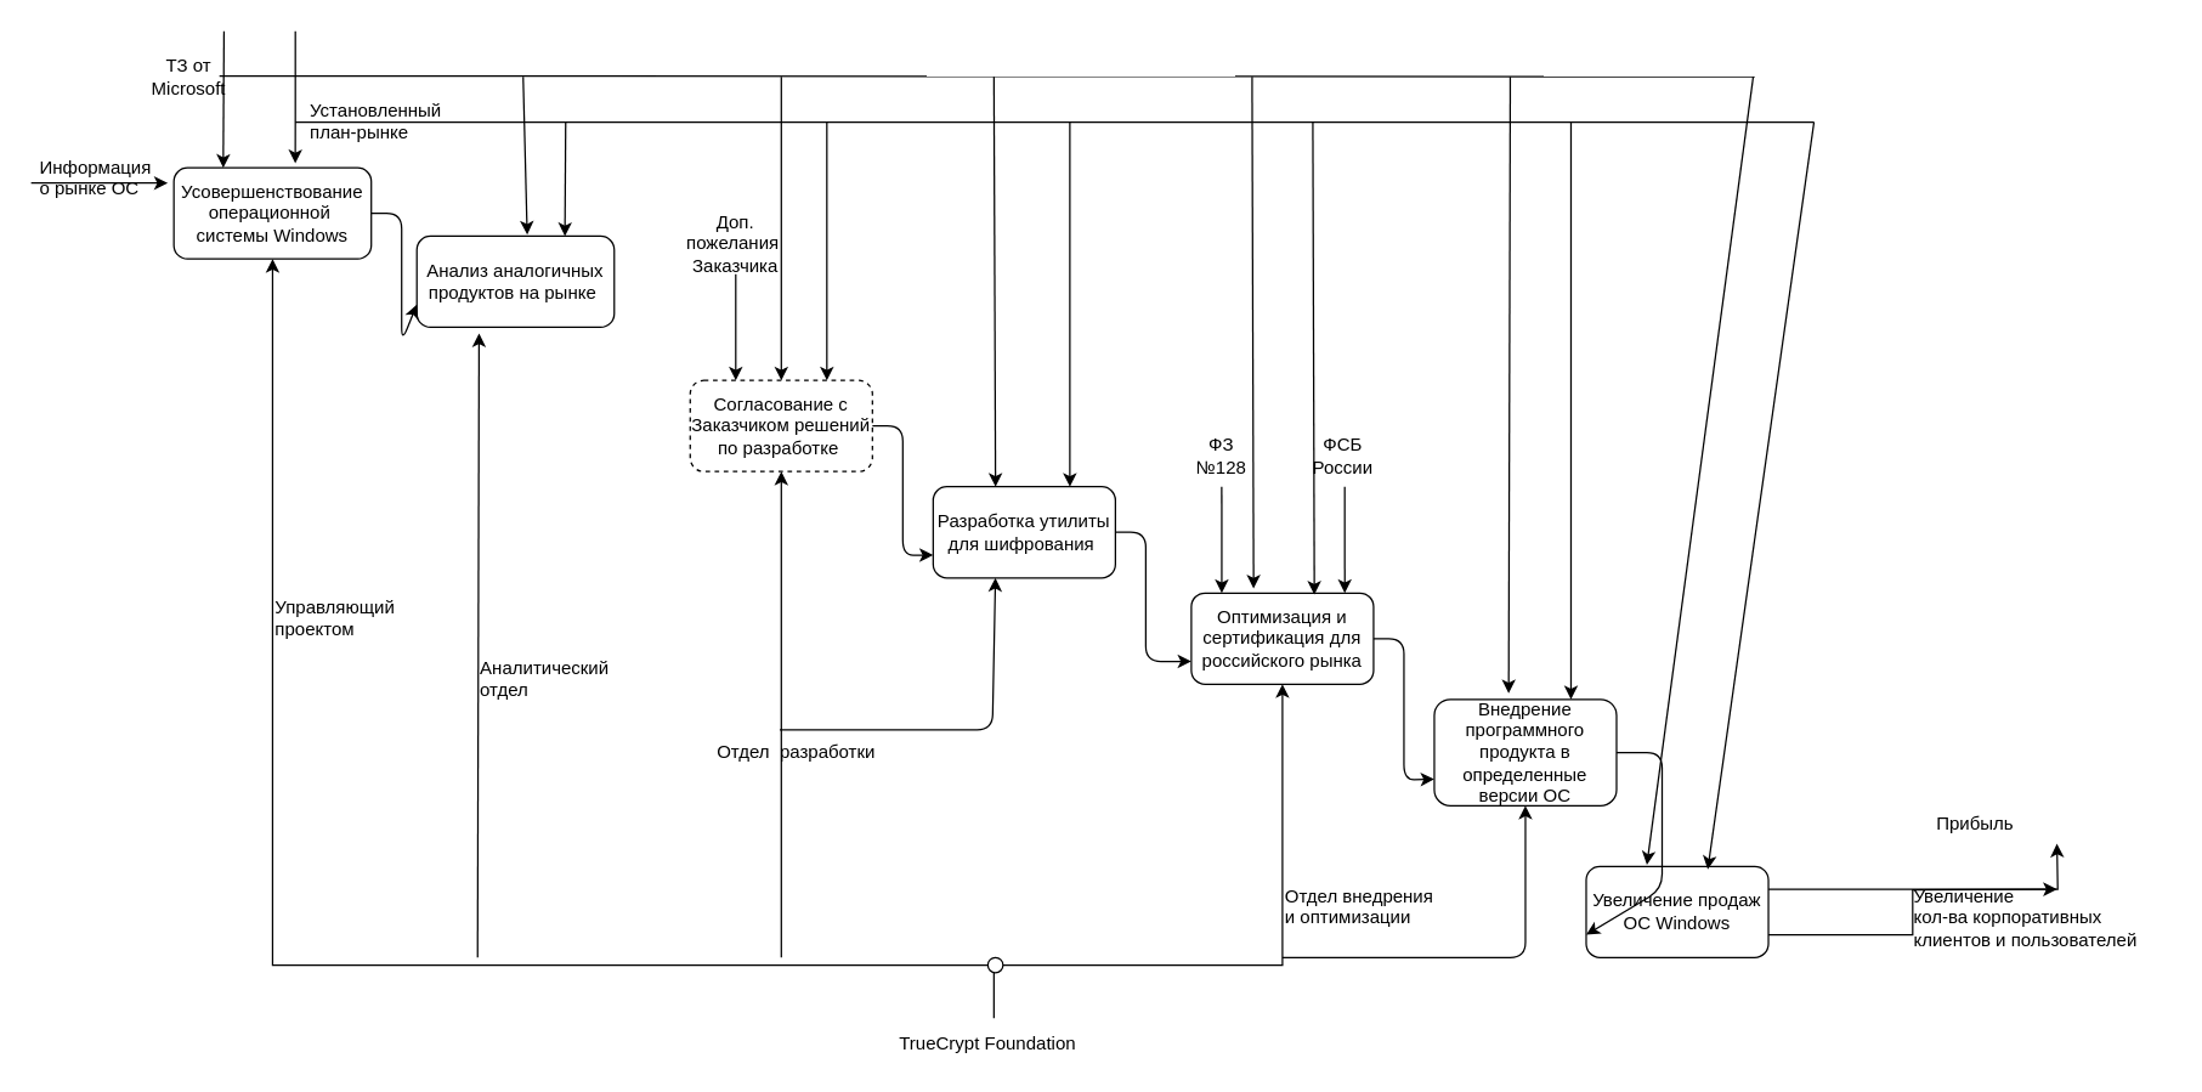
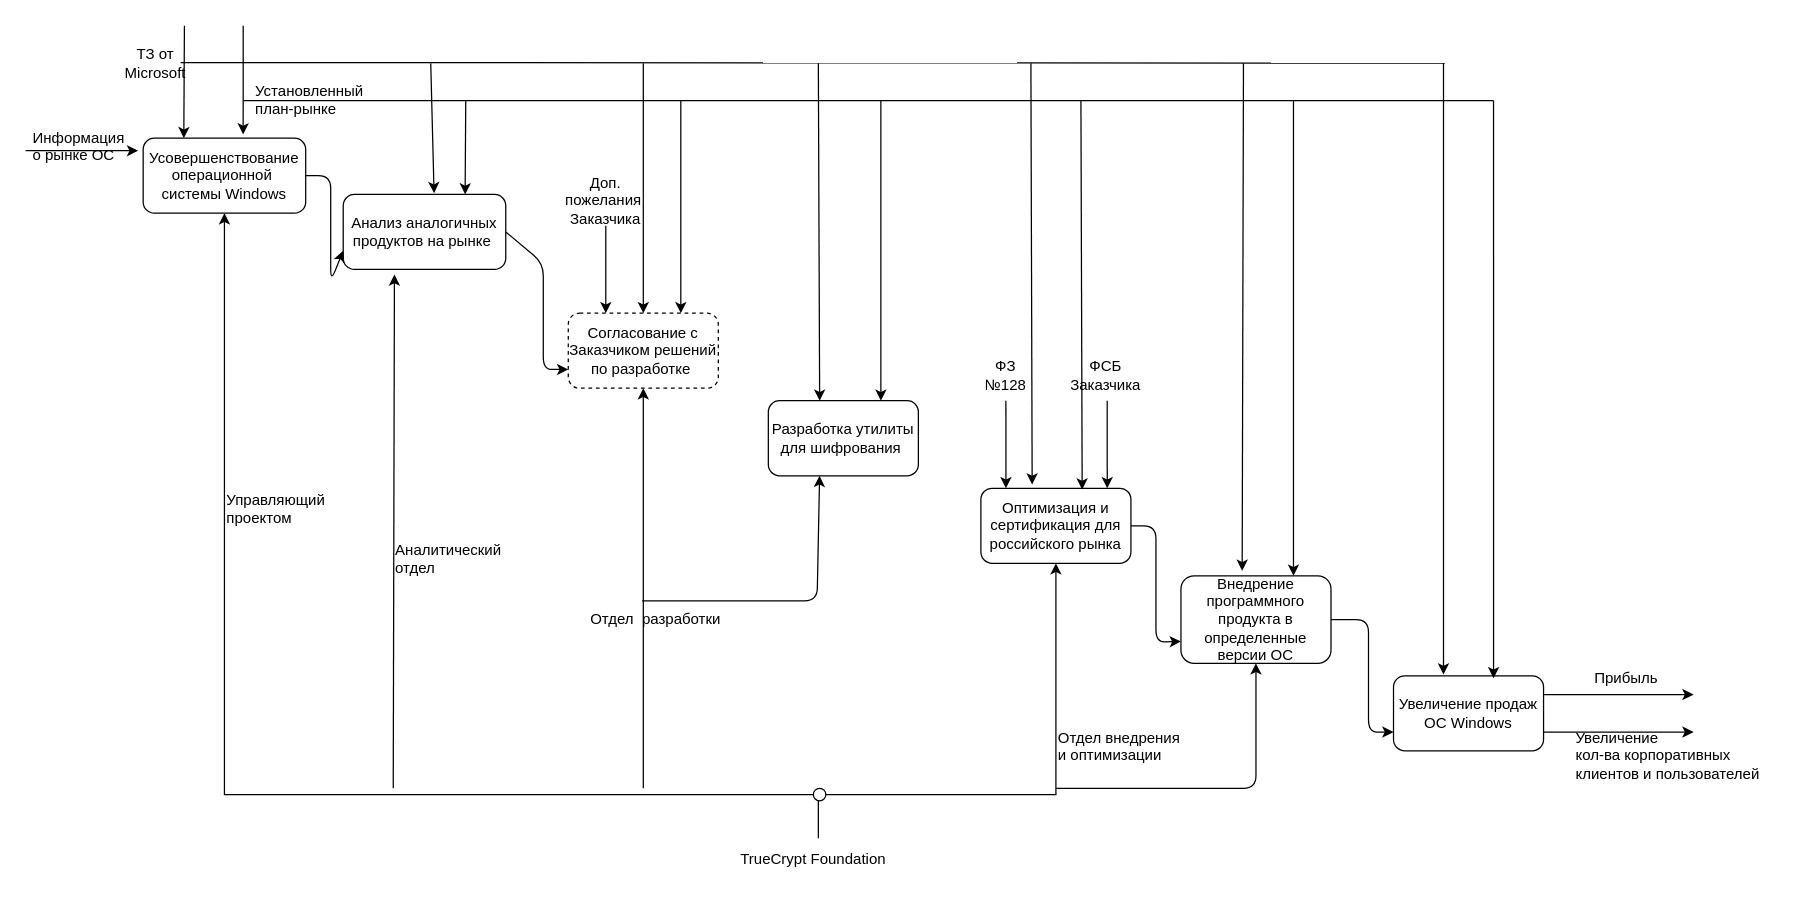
  <mxCell id="0" />
  <mxCell id="1" parent="0" />
  <mxCell id="2" value="Усовершенствование&lt;br&gt;операционной&amp;nbsp;&lt;br&gt;системы Windows" style="rounded=1;whiteSpace=wrap;html=1;" parent="1" vertex="1"><mxGeometry x="114" y="110" width="130" height="60" as="geometry" /></mxCell>
  <mxCell id="3" value="Анализ аналогичных продуктов на рынке&amp;nbsp;" style="rounded=1;whiteSpace=wrap;html=1;" parent="1" vertex="1"><mxGeometry x="274" y="155" width="130" height="60" as="geometry" /></mxCell>
  <mxCell id="4" value="Согласование с Заказчиком решений по разработке&amp;nbsp;" style="rounded=1;whiteSpace=wrap;html=1;dashed=1;" parent="1" vertex="1"><mxGeometry x="454" y="250" width="120" height="60" as="geometry" /></mxCell>
  <mxCell id="5" value="Разработка утилиты для шифрования&amp;nbsp;" style="rounded=1;whiteSpace=wrap;html=1;" parent="1" vertex="1"><mxGeometry x="614" y="320" width="120" height="60" as="geometry" /></mxCell>
  <mxCell id="6" value="Оптимизация и сертификация для российского рынка" style="rounded=1;whiteSpace=wrap;html=1;" parent="1" vertex="1"><mxGeometry x="784" y="390" width="120" height="60" as="geometry" /></mxCell>
  <mxCell id="7" value="Внедрение программного продукта в определенные версии ОС" style="rounded=1;whiteSpace=wrap;html=1;" parent="1" vertex="1"><mxGeometry x="944" y="460" width="120" height="70" as="geometry" /></mxCell>
  <mxCell id="8" style="edgeStyle=orthogonalEdgeStyle;rounded=0;orthogonalLoop=1;jettySize=auto;html=1;exitX=1;exitY=0.25;exitDx=0;exitDy=0;" parent="1" source="10" edge="1"><mxGeometry relative="1" as="geometry"><mxPoint x="1354" y="555" as="targetPoint" /></mxGeometry></mxCell>
  <mxCell id="9" style="edgeStyle=orthogonalEdgeStyle;rounded=0;orthogonalLoop=1;jettySize=auto;html=1;exitX=1;exitY=0.75;exitDx=0;exitDy=0;" parent="1" source="10" edge="1"><mxGeometry relative="1" as="geometry"><mxPoint x="1354" y="585" as="targetPoint" /></mxGeometry></mxCell>
- <mxCell id="10" value="Увеличение продаж ОС Windows" style="rounded=1;whiteSpace=wrap;html=1;" parent="1" vertex="1"><mxGeometry x="1044" y="570" width="120" height="60" as="geometry" /></mxCell>
+ <mxCell id="10" value="Увеличение продаж ОС Windows" style="rounded=1;whiteSpace=wrap;html=1;" parent="1" vertex="1"><mxGeometry x="1114" y="540" width="120" height="60" as="geometry" /></mxCell>
  <mxCell id="11" value="" style="endArrow=classic;html=1;entryX=0.25;entryY=0;entryDx=0;entryDy=0;" parent="1" target="2" edge="1"><mxGeometry width="50" height="50" relative="1" as="geometry"><mxPoint x="147" y="20" as="sourcePoint" /><mxPoint x="204" as="targetPoint" y="40" /></mxGeometry></mxCell>
  <mxCell id="12" value="ТЗ от&lt;br&gt;Microsoft" style="text;html=1;strokeColor=none;fillColor=none;align=center;verticalAlign=middle;whiteSpace=wrap;rounded=0;" parent="1" vertex="1"><mxGeometry x="104" width="40" height="20" as="geometry" y="40" /></mxCell>
  <mxCell id="13" value="" style="endArrow=classic;html=1;entryX=0.615;entryY=-0.05;entryDx=0;entryDy=0;entryPerimeter=0;" parent="1" target="2" edge="1"><mxGeometry width="50" height="50" relative="1" as="geometry"><mxPoint x="194" y="20" as="sourcePoint" /><mxPoint x="234" y="20" as="targetPoint" /><Array as="points"><mxPoint x="194" y="60" /><mxPoint x="194" y="80" /></Array></mxGeometry></mxCell>
  <mxCell id="14" value="" style="endArrow=none;html=1;" parent="1" edge="1"><mxGeometry width="50" height="50" relative="1" as="geometry"><mxPoint x="194" y="80" as="sourcePoint" /><mxPoint x="1194" y="80" as="targetPoint" /></mxGeometry></mxCell>
  <mxCell id="15" value="" style="endArrow=classic;html=1;entryX=0.75;entryY=0;entryDx=0;entryDy=0;" parent="1" target="7" edge="1"><mxGeometry width="50" height="50" relative="1" as="geometry"><mxPoint x="1034" y="80" as="sourcePoint" /><mxPoint x="1084" y="150" as="targetPoint" /></mxGeometry></mxCell>
  <mxCell id="16" value="" style="endArrow=classic;html=1;entryX=0.675;entryY=0.017;entryDx=0;entryDy=0;entryPerimeter=0;" parent="1" target="6" edge="1"><mxGeometry width="50" height="50" relative="1" as="geometry"><mxPoint x="864" y="80" as="sourcePoint" /><mxPoint x="974" y="150" as="targetPoint" /></mxGeometry></mxCell>
  <mxCell id="17" value="" style="endArrow=classic;html=1;entryX=0.75;entryY=0;entryDx=0;entryDy=0;" parent="1" target="5" edge="1"><mxGeometry width="50" height="50" relative="1" as="geometry"><mxPoint x="704" y="80" as="sourcePoint" /><mxPoint x="724" y="180" as="targetPoint" /></mxGeometry></mxCell>
  <mxCell id="18" value="" style="endArrow=classic;html=1;entryX=0.75;entryY=0;entryDx=0;entryDy=0;" parent="1" target="4" edge="1"><mxGeometry width="50" height="50" relative="1" as="geometry"><mxPoint x="544" y="80" as="sourcePoint" /><mxPoint x="604" y="110" as="targetPoint" /></mxGeometry></mxCell>
  <mxCell id="19" value="" style="endArrow=classic;html=1;entryX=0.667;entryY=0.033;entryDx=0;entryDy=0;entryPerimeter=0;" parent="1" target="10" edge="1"><mxGeometry width="50" height="50" relative="1" as="geometry"><mxPoint x="1194" y="80" as="sourcePoint" /><mxPoint x="1264" y="210" as="targetPoint" /></mxGeometry></mxCell>
  <mxCell id="20" value="" style="endArrow=classic;html=1;entryX=0.75;entryY=0;entryDx=0;entryDy=0;" parent="1" target="3" edge="1"><mxGeometry width="50" height="50" relative="1" as="geometry"><mxPoint x="372" y="80" as="sourcePoint" /><mxPoint x="484" y="140" as="targetPoint" /></mxGeometry></mxCell>
  <mxCell id="21" value="" style="endArrow=none;html=1;" parent="1" edge="1"><mxGeometry width="50" height="50" relative="1" as="geometry"><mxPoint x="144" y="49.5" as="sourcePoint" /><mxPoint x="1155" y="50" as="targetPoint" /></mxGeometry></mxCell>
  <mxCell id="22" value="" style="endArrow=classic;html=1;entryX=0.333;entryY=-0.017;entryDx=0;entryDy=0;entryPerimeter=0;" parent="1" target="10" edge="1"><mxGeometry width="50" height="50" relative="1" as="geometry"><mxPoint x="1154" y="50" as="sourcePoint" /><mxPoint x="1164" y="110" as="targetPoint" /></mxGeometry></mxCell>
  <mxCell id="23" value="" style="endArrow=classic;html=1;entryX=0.408;entryY=-0.057;entryDx=0;entryDy=0;entryPerimeter=0;" parent="1" target="7" edge="1"><mxGeometry width="50" height="50" relative="1" as="geometry"><mxPoint x="994" y="50" as="sourcePoint" /><mxPoint x="994" y="160" as="targetPoint" /></mxGeometry></mxCell>
  <mxCell id="24" value="" style="endArrow=classic;html=1;" parent="1" edge="1"><mxGeometry width="50" height="50" relative="1" as="geometry"><mxPoint x="824" y="50" as="sourcePoint" /><mxPoint x="825" y="387" as="targetPoint" /></mxGeometry></mxCell>
  <mxCell id="25" value="" style="endArrow=classic;html=1;entryX=0.842;entryY=0;entryDx=0;entryDy=0;entryPerimeter=0;" parent="1" target="6" edge="1"><mxGeometry width="50" height="50" relative="1" as="geometry"><mxPoint x="885" y="320" as="sourcePoint" /><mxPoint x="934" y="320" as="targetPoint" /></mxGeometry></mxCell>
  <mxCell id="26" value="" style="endArrow=classic;html=1;entryX=0.842;entryY=0;entryDx=0;entryDy=0;entryPerimeter=0;" parent="1" edge="1"><mxGeometry width="50" height="50" relative="1" as="geometry"><mxPoint x="804" y="320" as="sourcePoint" /><mxPoint x="804.04" y="390" as="targetPoint" /></mxGeometry></mxCell>
  <mxCell id="27" value="ФЗ №128" style="text;html=1;strokeColor=none;fillColor=none;align=center;verticalAlign=middle;whiteSpace=wrap;rounded=0;" parent="1" vertex="1"><mxGeometry x="784" y="290" width="40" height="20" as="geometry" /></mxCell>
- <mxCell id="28" value="ФСБ&lt;br&gt;России" style="text;html=1;strokeColor=none;fillColor=none;align=center;verticalAlign=middle;whiteSpace=wrap;rounded=0;direction=south;" parent="1" vertex="1"><mxGeometry x="874" y="280" width="20" height="40" as="geometry" /></mxCell>
+ <mxCell id="28" value="ФСБ&lt;br&gt;Заказчика" style="text;html=1;strokeColor=none;fillColor=none;align=center;verticalAlign=middle;whiteSpace=wrap;rounded=0;direction=south;" parent="1" vertex="1"><mxGeometry x="874" y="280" width="20" height="40" as="geometry" /></mxCell>
  <mxCell id="29" value="Доп. пожелания&amp;nbsp;&lt;br&gt;Заказчика" style="text;html=1;strokeColor=none;fillColor=none;align=center;verticalAlign=middle;whiteSpace=wrap;rounded=0;" parent="1" vertex="1"><mxGeometry x="464" y="150" width="40" height="20" as="geometry" /></mxCell>
  <mxCell id="30" value="" style="endArrow=classic;html=1;entryX=0.342;entryY=0;entryDx=0;entryDy=0;entryPerimeter=0;" parent="1" target="5" edge="1"><mxGeometry width="50" height="50" relative="1" as="geometry"><mxPoint x="654" y="50" as="sourcePoint" /><mxPoint x="654" y="180" as="targetPoint" /></mxGeometry></mxCell>
  <mxCell id="31" value="" style="endArrow=classic;html=1;entryX=0.5;entryY=0;entryDx=0;entryDy=0;" parent="1" target="4" edge="1"><mxGeometry width="50" height="50" relative="1" as="geometry"><mxPoint x="514" y="50" as="sourcePoint" /><mxPoint x="474" y="130" as="targetPoint" /></mxGeometry></mxCell>
  <mxCell id="32" value="" style="endArrow=classic;html=1;entryX=0.25;entryY=0;entryDx=0;entryDy=0;" parent="1" target="4" edge="1"><mxGeometry width="50" height="50" relative="1" as="geometry"><mxPoint x="484" y="180" as="sourcePoint" /><mxPoint x="424" y="280" as="targetPoint" /></mxGeometry></mxCell>
  <mxCell id="33" value="Прибыль" style="text;html=1;resizable=0;points=[];autosize=1;align=left;verticalAlign=top;spacingTop=-4;" parent="1" vertex="1"><mxGeometry x="1273" y="532" width="70" height="20" as="geometry" /></mxCell>
  <mxCell id="34" value="Увеличение&amp;nbsp;&lt;br&gt;кол-ва корпоративных&lt;br&gt;клиентов и пользователей" style="text;html=1;resizable=0;points=[];autosize=1;align=left;verticalAlign=top;spacingTop=-4;" parent="1" vertex="1"><mxGeometry x="1258" y="580" width="170" height="40" as="geometry" /></mxCell>
  <mxCell id="35" value="Установленный&lt;br&gt;план-рынке" style="text;html=1;resizable=0;points=[];autosize=1;align=left;verticalAlign=top;spacingTop=-4;" parent="1" vertex="1"><mxGeometry x="202" y="63" width="100" height="30" as="geometry" /></mxCell>
  <mxCell id="36" value="" style="endArrow=classic;html=1;entryX=0.559;entryY=-0.017;entryDx=0;entryDy=0;entryPerimeter=0;" parent="1" target="3" edge="1"><mxGeometry width="50" height="50" relative="1" as="geometry"><mxPoint x="344" y="50" as="sourcePoint" /><mxPoint x="344" y="170" as="targetPoint" /></mxGeometry></mxCell>
  <mxCell id="37" value="" style="endArrow=classic;html=1;entryX=0;entryY=0.25;entryDx=0;entryDy=0;" parent="1" edge="1"><mxGeometry width="50" height="50" relative="1" as="geometry"><mxPoint x="20" y="120" as="sourcePoint" /><mxPoint x="110" y="120" as="targetPoint" /></mxGeometry></mxCell>
  <mxCell id="38" value="Информация&lt;br&gt;о рынке ОС" style="text;html=1;resizable=0;points=[];autosize=1;align=left;verticalAlign=top;spacingTop=-4;" parent="1" vertex="1"><mxGeometry x="24" y="100" width="90" height="30" as="geometry" /></mxCell>
  <mxCell id="39" value="" style="endArrow=classic;html=1;exitX=1;exitY=0.5;exitDx=0;exitDy=0;entryX=0;entryY=0.75;entryDx=0;entryDy=0;" parent="1" source="2" target="3" edge="1"><mxGeometry width="50" height="50" relative="1" as="geometry"><mxPoint x="254" y="170" as="sourcePoint" /><mxPoint x="304" y="120" as="targetPoint" /><Array as="points"><mxPoint x="264" y="140" /><mxPoint x="264" y="225" /></Array></mxGeometry></mxCell>
- <mxCell id="41" value="" style="endArrow=classic;html=1;exitX=1;exitY=0.5;exitDx=0;exitDy=0;entryX=0;entryY=0.75;entryDx=0;entryDy=0;" parent="1" source="4" target="5" edge="1"><mxGeometry width="50" height="50" relative="1" as="geometry"><mxPoint x="574" y="310" as="sourcePoint" /><mxPoint x="624" y="260" as="targetPoint" /><Array as="points"><mxPoint x="594" y="280" /><mxPoint x="594" y="365" /></Array></mxGeometry></mxCell>
- <mxCell id="42" value="" style="endArrow=classic;html=1;exitX=1;exitY=0.5;exitDx=0;exitDy=0;entryX=0;entryY=0.75;entryDx=0;entryDy=0;" parent="1" source="5" target="6" edge="1"><mxGeometry width="50" height="50" relative="1" as="geometry"><mxPoint x="734" y="410" as="sourcePoint" /><mxPoint x="784" y="360" as="targetPoint" /><Array as="points"><mxPoint x="754" y="350" /><mxPoint x="754" y="435" /></Array></mxGeometry></mxCell>
+ <mxCell id="40" value="" style="endArrow=classic;html=1;exitX=1;exitY=0.5;exitDx=0;exitDy=0;entryX=0;entryY=0.75;entryDx=0;entryDy=0;" parent="1" source="3" target="4" edge="1"><mxGeometry width="50" height="50" relative="1" as="geometry"><mxPoint x="414" y="250" as="sourcePoint" /><mxPoint x="464" y="200" as="targetPoint" /><Array as="points"><mxPoint x="434" y="210" /><mxPoint x="434" y="295" /></Array></mxGeometry></mxCell>
  <mxCell id="43" value="" style="endArrow=classic;html=1;exitX=1;exitY=0.5;exitDx=0;exitDy=0;entryX=0;entryY=0.75;entryDx=0;entryDy=0;" parent="1" source="6" target="7" edge="1"><mxGeometry width="50" height="50" relative="1" as="geometry"><mxPoint x="904" y="470" as="sourcePoint" /><mxPoint x="954" y="420" as="targetPoint" /><Array as="points"><mxPoint x="924" y="420" /><mxPoint x="924" y="513" /></Array></mxGeometry></mxCell>
  <mxCell id="44" value="" style="endArrow=classic;html=1;exitX=1;exitY=0.5;exitDx=0;exitDy=0;entryX=0;entryY=0.75;entryDx=0;entryDy=0;" parent="1" source="7" target="10" edge="1"><mxGeometry width="50" height="50" relative="1" as="geometry"><mxPoint x="1064" y="550" as="sourcePoint" /><mxPoint x="1114" y="500" as="targetPoint" /><Array as="points"><mxPoint x="1094" y="495" /><mxPoint x="1094" y="585" /></Array></mxGeometry></mxCell>
  <mxCell id="45" value="TrueCrypt Foundation" style="text;html=1;resizable=0;points=[];autosize=1;align=left;verticalAlign=top;spacingTop=-4;" parent="1" vertex="1"><mxGeometry x="590" y="677" width="130" height="20" as="geometry" /></mxCell>
  <mxCell id="46" value="" style="endArrow=none;html=1;" parent="1" edge="1"><mxGeometry width="50" height="50" relative="1" as="geometry"><mxPoint x="654" y="670" as="sourcePoint" /><mxPoint x="654" y="640" as="targetPoint" /></mxGeometry></mxCell>
  <mxCell id="47" value="" style="edgeStyle=orthogonalEdgeStyle;rounded=0;orthogonalLoop=1;jettySize=auto;html=1;entryX=0.5;entryY=1;entryDx=0;entryDy=0;" parent="1" source="49" target="6" edge="1"><mxGeometry relative="1" as="geometry"><mxPoint x="740" y="635" as="targetPoint" /></mxGeometry></mxCell>
  <mxCell id="48" value="" style="edgeStyle=orthogonalEdgeStyle;rounded=0;orthogonalLoop=1;jettySize=auto;html=1;entryX=0.5;entryY=1;entryDx=0;entryDy=0;" parent="1" source="49" target="2" edge="1"><mxGeometry relative="1" as="geometry"><mxPoint x="570" y="635" as="targetPoint" /></mxGeometry></mxCell>
  <mxCell id="49" value="" style="ellipse;whiteSpace=wrap;html=1;aspect=fixed;" parent="1" vertex="1"><mxGeometry x="650" y="630" width="10" height="10" as="geometry" /></mxCell>
  <mxCell id="50" value="" style="endArrow=classic;html=1;entryX=0.315;entryY=1.067;entryDx=0;entryDy=0;entryPerimeter=0;" parent="1" target="3" edge="1"><mxGeometry width="50" height="50" relative="1" as="geometry"><mxPoint x="314" y="630" as="sourcePoint" /><mxPoint x="344" y="560" as="targetPoint" /></mxGeometry></mxCell>
  <mxCell id="51" value="" style="endArrow=classic;html=1;entryX=0.5;entryY=1;entryDx=0;entryDy=0;" parent="1" target="4" edge="1"><mxGeometry width="50" height="50" relative="1" as="geometry"><mxPoint x="514" y="630" as="sourcePoint" /><mxPoint x="544" y="570" as="targetPoint" /></mxGeometry></mxCell>
  <mxCell id="52" value="" style="endArrow=classic;html=1;entryX=0.35;entryY=1;entryDx=0;entryDy=0;entryPerimeter=0;" parent="1" edge="1"><mxGeometry width="50" height="50" relative="1" as="geometry"><mxPoint x="513" y="480" as="sourcePoint" /><mxPoint x="655" y="380" as="targetPoint" /><Array as="points"><mxPoint x="653" y="480" /></Array></mxGeometry></mxCell>
  <mxCell id="53" value="Отдел &amp;nbsp;разработки" style="text;html=1;resizable=0;points=[];autosize=1;align=left;verticalAlign=top;spacingTop=-4;" parent="1" vertex="1"><mxGeometry x="470" y="485" width="120" height="20" as="geometry" /></mxCell>
  <mxCell id="54" value="Аналитический&amp;nbsp;&lt;br&gt;отдел" style="text;html=1;resizable=0;points=[];autosize=1;align=left;verticalAlign=top;spacingTop=-4;" parent="1" vertex="1"><mxGeometry x="314" y="430" width="110" height="30" as="geometry" /></mxCell>
  <mxCell id="55" value="Управляющий&amp;nbsp;&lt;br&gt;проектом" style="text;html=1;resizable=0;points=[];autosize=1;align=left;verticalAlign=top;spacingTop=-4;" parent="1" vertex="1"><mxGeometry x="179" y="390" width="100" height="30" as="geometry" /></mxCell>
  <mxCell id="56" value="Отдел внедрения&amp;nbsp;&lt;br&gt;и&amp;nbsp;оптимизации" style="text;html=1;resizable=0;points=[];autosize=1;align=left;verticalAlign=top;spacingTop=-4;" parent="1" vertex="1"><mxGeometry x="844" y="580" width="120" height="30" as="geometry" /></mxCell>
  <mxCell id="57" value="" style="endArrow=classic;html=1;entryX=0.5;entryY=1;entryDx=0;entryDy=0;" parent="1" target="7" edge="1"><mxGeometry width="50" height="50" relative="1" as="geometry"><mxPoint x="844" y="630" as="sourcePoint" /><mxPoint x="994" y="590" as="targetPoint" /><Array as="points"><mxPoint x="1004" y="630" /></Array></mxGeometry></mxCell>
